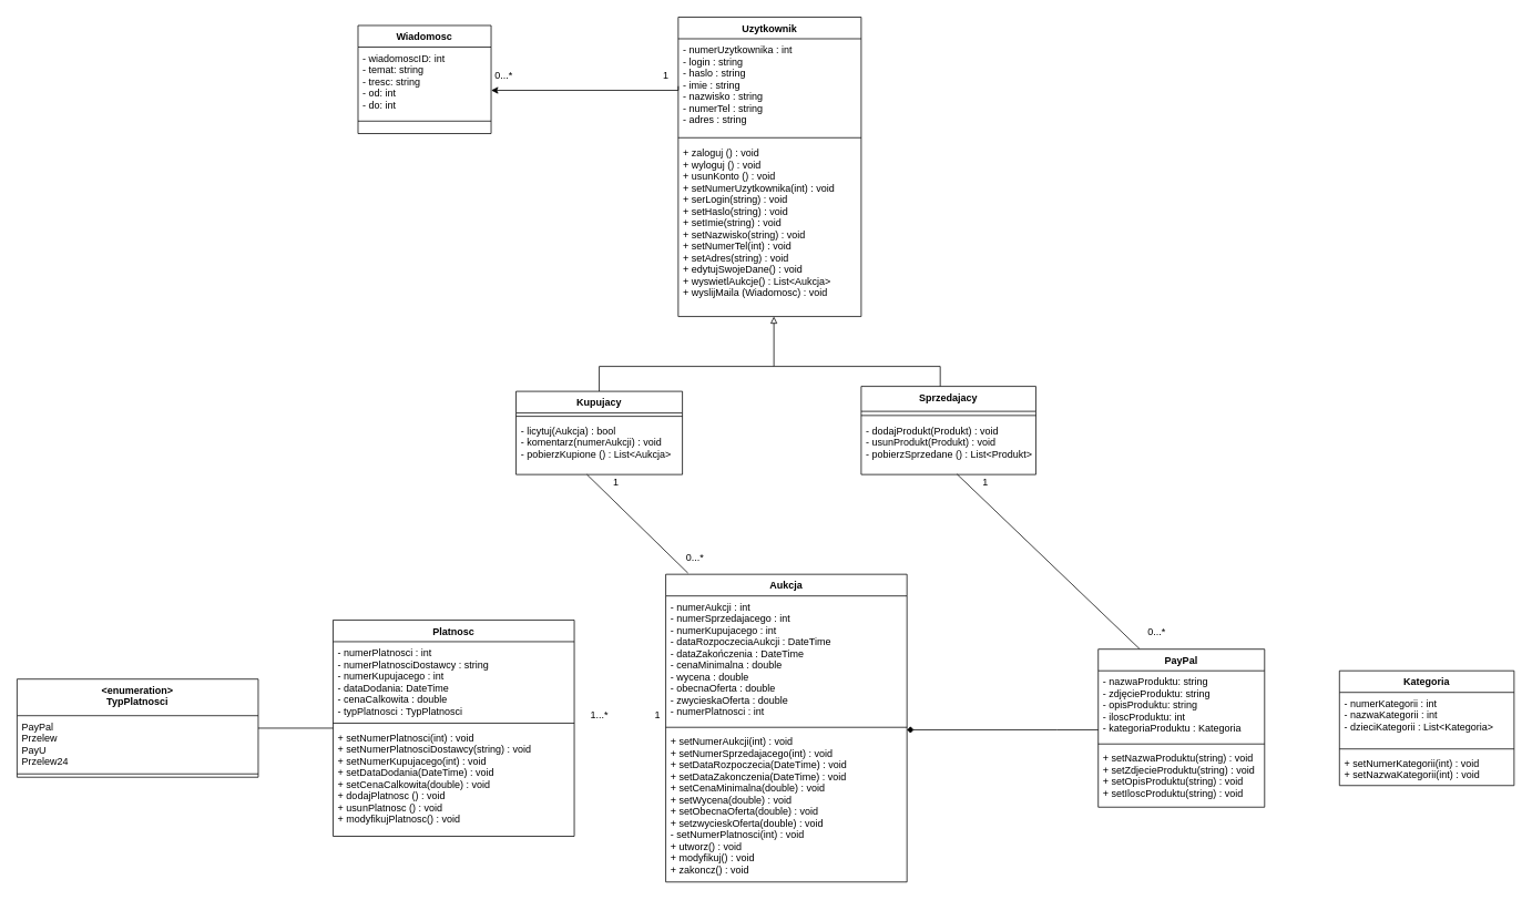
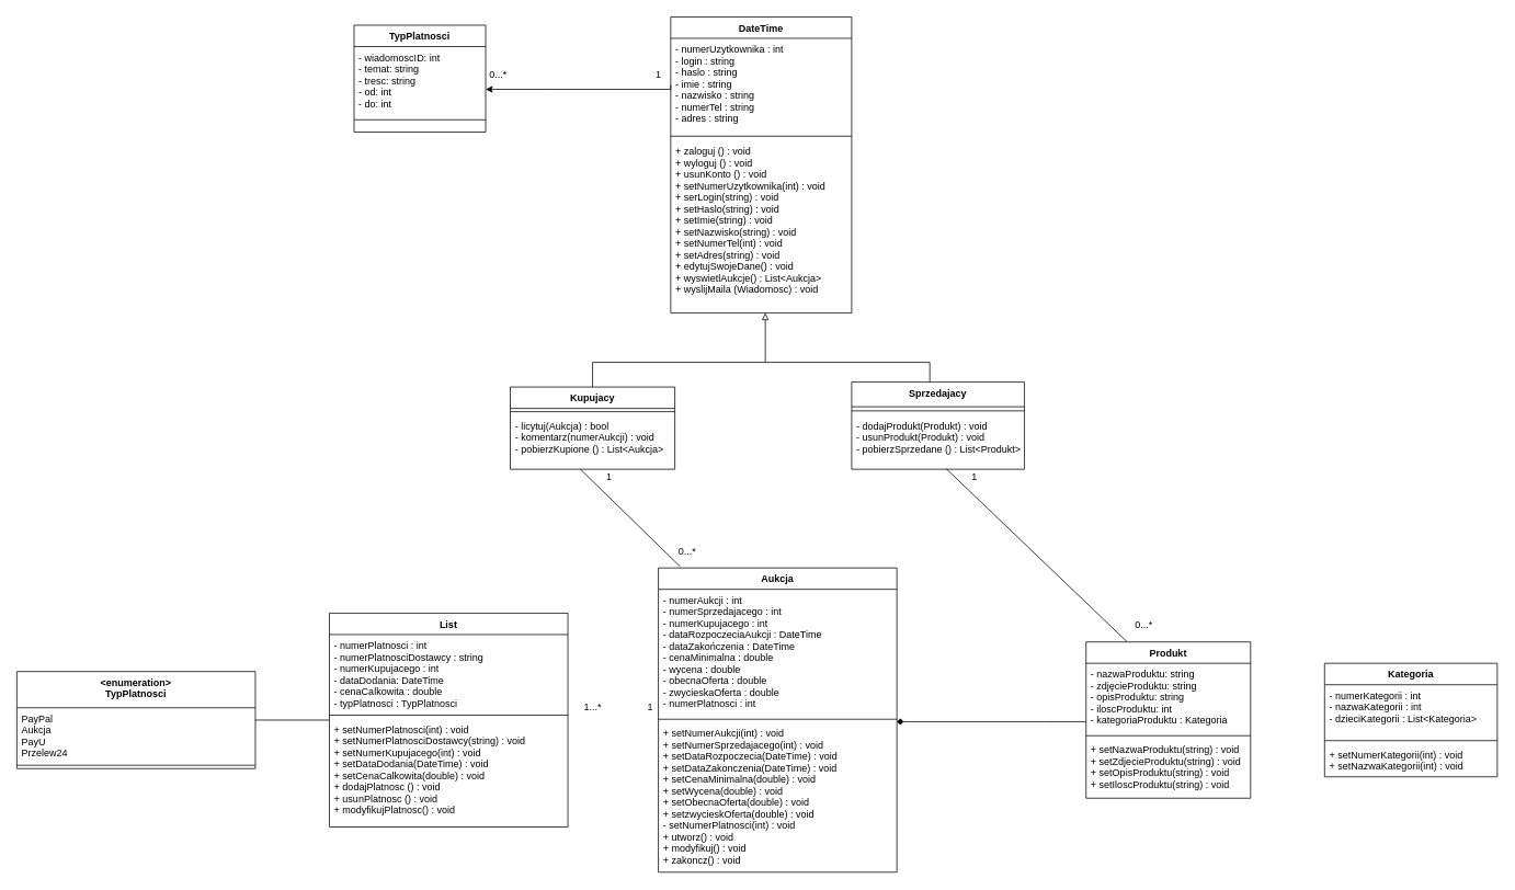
  <mxCell id="0" />
  <mxCell id="1" parent="0" />
  <mxCell id="2" value="" style="edgeStyle=orthogonalEdgeStyle;rounded=0;orthogonalLoop=1;jettySize=auto;html=1;endArrow=none;endFill=0;" parent="1" edge="1"><mxGeometry relative="1" as="geometry"><mxPoint x="930" y="440" as="sourcePoint" /><Array as="points"><mxPoint x="1130" y="440" /></Array><mxPoint x="1130" y="470" as="targetPoint" /></mxGeometry></mxCell>
  <mxCell id="3" value="" style="edgeStyle=orthogonalEdgeStyle;rounded=0;orthogonalLoop=1;jettySize=auto;html=1;endArrow=none;endFill=0;startArrow=block;startFill=0;" parent="1" source="8" edge="1"><mxGeometry relative="1" as="geometry"><mxPoint x="915" y="440" as="sourcePoint" /><Array as="points"><mxPoint x="930" y="440" /><mxPoint x="720" y="440" /></Array><mxPoint x="720" y="470" as="targetPoint" /></mxGeometry></mxCell>
  <mxCell id="4" value="" style="edgeStyle=orthogonalEdgeStyle;rounded=0;orthogonalLoop=1;jettySize=auto;html=1;startArrow=diamond;startFill=1;endArrow=none;endFill=0;" parent="1" edge="1"><mxGeometry relative="1" as="geometry"><Array as="points"><mxPoint x="1270" y="877" /><mxPoint x="1270" y="877" /></Array><mxPoint x="1090" y="877" as="sourcePoint" /><mxPoint x="1320" y="877" as="targetPoint" /></mxGeometry></mxCell>
- <mxCell id="5" value="Uzytkownik" style="swimlane;fontStyle=1;align=center;verticalAlign=top;childLayout=stackLayout;horizontal=1;startSize=26;horizontalStack=0;resizeParent=1;resizeParentMax=0;resizeLast=0;collapsible=1;marginBottom=0;" parent="1" vertex="1"><mxGeometry x="815" y="20" width="220" height="360" as="geometry" /></mxCell>
+ <mxCell id="5" value="DateTime" style="swimlane;fontStyle=1;align=center;verticalAlign=top;childLayout=stackLayout;horizontal=1;startSize=26;horizontalStack=0;resizeParent=1;resizeParentMax=0;resizeLast=0;collapsible=1;marginBottom=0;" parent="1" vertex="1"><mxGeometry x="815" y="20" width="220" height="360" as="geometry" /></mxCell>
  <mxCell id="6" value="- numerUzytkownika : int&#10;- login : string&#10;- haslo : string&#10;- imie : string&#10;- nazwisko : string&#10;- numerTel : string&#10;- adres : string&#10;" style="text;strokeColor=none;fillColor=none;align=left;verticalAlign=top;spacingLeft=4;spacingRight=4;overflow=hidden;rotatable=0;points=[[0,0.5],[1,0.5]];portConstraint=eastwest;" parent="5" vertex="1"><mxGeometry y="26" width="220" height="114" as="geometry" /></mxCell>
  <mxCell id="7" value="" style="line;strokeWidth=1;fillColor=none;align=left;verticalAlign=middle;spacingTop=-1;spacingLeft=3;spacingRight=3;rotatable=0;labelPosition=right;points=[];portConstraint=eastwest;" parent="5" vertex="1"><mxGeometry y="140" width="220" height="10" as="geometry" /></mxCell>
  <mxCell id="8" value="+ zaloguj () : void&#10;+ wyloguj () : void&#10;+ usunKonto () : void&#10;+ setNumerUzytkownika(int) : void&#10;+ serLogin(string) : void&#10;+ setHaslo(string) : void&#10;+ setImie(string) : void&#10;+ setNazwisko(string) : void&#10;+ setNumerTel(int) : void&#10;+ setAdres(string) : void&#10;+ edytujSwojeDane() : void&#10;+ wyswietlAukcje() : List&lt;Aukcja&gt;&#10;+ wyslijMaila (Wiadomosc) : void&#10;&#10;&#10;+ wyslijMaila (class) : void" style="text;strokeColor=none;fillColor=none;align=left;verticalAlign=top;spacingLeft=4;spacingRight=4;overflow=hidden;rotatable=0;points=[[0,0.5],[1,0.5]];portConstraint=eastwest;" parent="5" vertex="1"><mxGeometry y="150" width="220" height="210" as="geometry" /></mxCell>
  <mxCell id="9" style="edgeStyle=none;rounded=0;orthogonalLoop=1;jettySize=auto;html=1;entryX=0.426;entryY=1;entryDx=0;entryDy=0;entryPerimeter=0;endArrow=none;endFill=0;exitX=0.092;exitY=-0.004;exitDx=0;exitDy=0;exitPerimeter=0;" parent="1" source="11" target="48" edge="1"><mxGeometry relative="1" as="geometry"><mxPoint x="706.22" y="576.792" as="targetPoint" /></mxGeometry></mxCell>
  <mxCell id="10" style="edgeStyle=none;rounded=0;orthogonalLoop=1;jettySize=auto;html=1;entryX=0.576;entryY=0.994;entryDx=0;entryDy=0;entryPerimeter=0;endArrow=none;endFill=0;exitX=0.25;exitY=0;exitDx=0;exitDy=0;" parent="1" source="28" edge="1"><mxGeometry relative="1" as="geometry"><mxPoint x="1150.2" y="569.604" as="targetPoint" /></mxGeometry></mxCell>
  <mxCell id="11" value="Aukcja" style="swimlane;fontStyle=1;align=center;verticalAlign=top;childLayout=stackLayout;horizontal=1;startSize=26;horizontalStack=0;resizeParent=1;resizeParentMax=0;resizeLast=0;collapsible=1;marginBottom=0;" parent="1" vertex="1"><mxGeometry x="800" y="690" width="290" height="370" as="geometry" /></mxCell>
  <mxCell id="12" value="- numerAukcji : int&#10;- numerSprzedajacego : int&#10;- numerKupujacego : int&#10;- dataRozpoczeciaAukcji : DateTime&#10;- dataZakończenia : DateTime&#10;- cenaMinimalna : double &#10;- wycena : double&#10;- obecnaOferta : double &#10;- zwycieskaOferta : double&#10;- numerPlatnosci : int&#10;&#10;&#10;" style="text;strokeColor=none;fillColor=none;align=left;verticalAlign=top;spacingLeft=4;spacingRight=4;overflow=hidden;rotatable=0;points=[[0,0.5],[1,0.5]];portConstraint=eastwest;" parent="11" vertex="1"><mxGeometry y="26" width="290" height="154" as="geometry" /></mxCell>
  <mxCell id="13" value="" style="line;strokeWidth=1;fillColor=none;align=left;verticalAlign=middle;spacingTop=-1;spacingLeft=3;spacingRight=3;rotatable=0;labelPosition=right;points=[];portConstraint=eastwest;" parent="11" vertex="1"><mxGeometry y="180" width="290" height="8" as="geometry" /></mxCell>
  <mxCell id="14" value="+ setNumerAukcji(int) : void&#10;+ setNumerSprzedajacego(int) : void&#10;+ setDataRozpoczecia(DateTime) : void&#10;+ setDataZakonczenia(DateTime) : void&#10;+ setCenaMinimalna(double) : void&#10;+ setWycena(double) : void&#10;+ setObecnaOferta(double) : void&#10;+ setzwycieskOferta(double) : void&#10;- setNumerPlatnosci(int) : void&#10;+ utworz() : void&#10;+ modyfikuj() : void&#10;+ zakoncz() : void&#10;&#10;" style="text;strokeColor=none;fillColor=none;align=left;verticalAlign=top;spacingLeft=4;spacingRight=4;overflow=hidden;rotatable=0;points=[[0,0.5],[1,0.5]];portConstraint=eastwest;" parent="11" vertex="1"><mxGeometry y="188" width="290" height="182" as="geometry" /></mxCell>
- <mxCell id="15" value="Wiadomosc" style="swimlane;fontStyle=1;align=center;verticalAlign=top;childLayout=stackLayout;horizontal=1;startSize=26;horizontalStack=0;resizeParent=1;resizeParentMax=0;resizeLast=0;collapsible=1;marginBottom=0;" parent="1" vertex="1"><mxGeometry x="430" y="30" width="160" height="130" as="geometry" /></mxCell>
+ <mxCell id="15" value="TypPlatnosci" style="swimlane;fontStyle=1;align=center;verticalAlign=top;childLayout=stackLayout;horizontal=1;startSize=26;horizontalStack=0;resizeParent=1;resizeParentMax=0;resizeLast=0;collapsible=1;marginBottom=0;" parent="1" vertex="1"><mxGeometry x="430" y="30" width="160" height="130" as="geometry" /></mxCell>
  <mxCell id="16" value="- wiadomoscID: int&#10;- temat: string&#10;- tresc: string&#10;- od: int&#10;- do: int" style="text;strokeColor=none;fillColor=none;align=left;verticalAlign=top;spacingLeft=4;spacingRight=4;overflow=hidden;rotatable=0;points=[[0,0.5],[1,0.5]];portConstraint=eastwest;" parent="15" vertex="1"><mxGeometry y="26" width="160" height="74" as="geometry" /></mxCell>
  <mxCell id="17" value="" style="line;strokeWidth=1;fillColor=none;align=left;verticalAlign=middle;spacingTop=-1;spacingLeft=3;spacingRight=3;rotatable=0;labelPosition=right;points=[];portConstraint=eastwest;" parent="15" vertex="1"><mxGeometry y="100" width="160" height="30" as="geometry" /></mxCell>
  <mxCell id="18" style="edgeStyle=orthogonalEdgeStyle;rounded=0;orthogonalLoop=1;jettySize=auto;html=1;exitX=0;exitY=0.5;exitDx=0;exitDy=0;" parent="1" source="6" target="16" edge="1"><mxGeometry relative="1" as="geometry"><Array as="points"><mxPoint x="670" y="108" /><mxPoint x="670" y="108" /></Array></mxGeometry></mxCell>
  <mxCell id="19" value="1" style="text;html=1;align=center;verticalAlign=middle;resizable=0;points=[];autosize=1;" vertex="1" parent="1"><mxGeometry x="790" y="80" width="20" height="20" as="geometry" /></mxCell>
  <mxCell id="20" value="0...*" style="text;html=1;align=center;verticalAlign=middle;resizable=0;points=[];autosize=1;" vertex="1" parent="1"><mxGeometry x="585" y="80" width="40" height="20" as="geometry" /></mxCell>
  <mxCell id="21" value="" style="edgeStyle=none;rounded=0;orthogonalLoop=1;jettySize=auto;html=1;startArrow=none;startFill=0;endArrow=none;endFill=0;" edge="1" parent="1" source="36" target="40"><mxGeometry relative="1" as="geometry" /></mxCell>
  <mxCell id="22" value="1" style="text;html=1;align=center;verticalAlign=middle;resizable=0;points=[];autosize=1;" vertex="1" parent="1"><mxGeometry x="780" y="850" width="20" height="20" as="geometry" /></mxCell>
  <mxCell id="23" value="1...*" style="text;html=1;align=center;verticalAlign=middle;resizable=0;points=[];autosize=1;" vertex="1" parent="1"><mxGeometry x="700" y="850" width="40" height="20" as="geometry" /></mxCell>
  <mxCell id="24" value="1" style="text;html=1;align=center;verticalAlign=middle;resizable=0;points=[];autosize=1;" vertex="1" parent="1"><mxGeometry x="730" y="570" width="20" height="20" as="geometry" /></mxCell>
  <mxCell id="25" value="1" style="text;html=1;align=center;verticalAlign=middle;resizable=0;points=[];autosize=1;" vertex="1" parent="1"><mxGeometry x="1174" y="570" width="20" height="20" as="geometry" /></mxCell>
  <mxCell id="26" value="0...*" style="text;html=1;align=center;verticalAlign=middle;resizable=0;points=[];autosize=1;" vertex="1" parent="1"><mxGeometry x="815" y="660" width="40" height="20" as="geometry" /></mxCell>
  <mxCell id="27" value="0...*" style="text;html=1;align=center;verticalAlign=middle;resizable=0;points=[];autosize=1;" vertex="1" parent="1"><mxGeometry x="1370" y="750" width="40" height="20" as="geometry" /></mxCell>
- <mxCell id="28" value="PayPal" style="swimlane;fontStyle=1;align=center;verticalAlign=top;childLayout=stackLayout;horizontal=1;startSize=26;horizontalStack=0;resizeParent=1;resizeParentMax=0;resizeLast=0;collapsible=1;marginBottom=0;" parent="1" vertex="1"><mxGeometry x="1320" y="780" width="200" height="190" as="geometry" /></mxCell>
+ <mxCell id="28" value="Produkt" style="swimlane;fontStyle=1;align=center;verticalAlign=top;childLayout=stackLayout;horizontal=1;startSize=26;horizontalStack=0;resizeParent=1;resizeParentMax=0;resizeLast=0;collapsible=1;marginBottom=0;" parent="1" vertex="1"><mxGeometry x="1320" y="780" width="200" height="190" as="geometry" /></mxCell>
  <mxCell id="29" value="- nazwaProduktu: string&#10;- zdjęcieProduktu: string&#10;- opisProduktu: string&#10;- iloscProduktu: int&#10;- kategoriaProduktu : Kategoria&#10;" style="text;strokeColor=none;fillColor=none;align=left;verticalAlign=top;spacingLeft=4;spacingRight=4;overflow=hidden;rotatable=0;points=[[0,0.5],[1,0.5]];portConstraint=eastwest;" parent="28" vertex="1"><mxGeometry y="26" width="200" height="84" as="geometry" /></mxCell>
  <mxCell id="30" value="" style="line;strokeWidth=1;fillColor=none;align=left;verticalAlign=middle;spacingTop=-1;spacingLeft=3;spacingRight=3;rotatable=0;labelPosition=right;points=[];portConstraint=eastwest;" parent="28" vertex="1"><mxGeometry y="110" width="200" height="8" as="geometry" /></mxCell>
  <mxCell id="31" value="+ setNazwaProduktu(string) : void&#10;+ setZdjecieProduktu(string) : void&#10;+ setOpisProduktu(string) : void&#10;+ setIloscProduktu(string) : void" style="text;strokeColor=none;fillColor=none;align=left;verticalAlign=top;spacingLeft=4;spacingRight=4;overflow=hidden;rotatable=0;points=[[0,0.5],[1,0.5]];portConstraint=eastwest;" parent="28" vertex="1"><mxGeometry y="118" width="200" height="72" as="geometry" /></mxCell>
  <mxCell id="32" value="Kategoria" style="swimlane;fontStyle=1;align=center;verticalAlign=top;childLayout=stackLayout;horizontal=1;startSize=26;horizontalStack=0;resizeParent=1;resizeParentMax=0;resizeLast=0;collapsible=1;marginBottom=0;" parent="1" vertex="1"><mxGeometry x="1610" y="806" width="210" height="138" as="geometry" /></mxCell>
  <mxCell id="33" value="- numerKategorii : int&#10;- nazwaKategorii : int&#10;- dzieciKategorii : List&lt;Kategoria&gt;" style="text;strokeColor=none;fillColor=none;align=left;verticalAlign=top;spacingLeft=4;spacingRight=4;overflow=hidden;rotatable=0;points=[[0,0.5],[1,0.5]];portConstraint=eastwest;" parent="32" vertex="1"><mxGeometry y="26" width="210" height="64" as="geometry" /></mxCell>
  <mxCell id="34" value="" style="line;strokeWidth=1;fillColor=none;align=left;verticalAlign=middle;spacingTop=-1;spacingLeft=3;spacingRight=3;rotatable=0;labelPosition=right;points=[];portConstraint=eastwest;" parent="32" vertex="1"><mxGeometry y="90" width="210" height="8" as="geometry" /></mxCell>
  <mxCell id="35" value="+ setNumerKategorii(int) : void&#10;+ setNazwaKategorii(int) : void" style="text;strokeColor=none;fillColor=none;align=left;verticalAlign=top;spacingLeft=4;spacingRight=4;overflow=hidden;rotatable=0;points=[[0,0.5],[1,0.5]];portConstraint=eastwest;" parent="32" vertex="1"><mxGeometry y="98" width="210" height="40" as="geometry" /></mxCell>
- <mxCell id="36" value="Platnosc" style="swimlane;fontStyle=1;align=center;verticalAlign=top;childLayout=stackLayout;horizontal=1;startSize=26;horizontalStack=0;resizeParent=1;resizeParentMax=0;resizeLast=0;collapsible=1;marginBottom=0;" vertex="1" parent="1"><mxGeometry x="400" y="745" width="290" height="260" as="geometry" /></mxCell>
+ <mxCell id="36" value="List" style="swimlane;fontStyle=1;align=center;verticalAlign=top;childLayout=stackLayout;horizontal=1;startSize=26;horizontalStack=0;resizeParent=1;resizeParentMax=0;resizeLast=0;collapsible=1;marginBottom=0;" vertex="1" parent="1"><mxGeometry x="400" y="745" width="290" height="260" as="geometry" /></mxCell>
  <mxCell id="37" value="- numerPlatnosci : int&#10;- numerPlatnosciDostawcy : string&#10;- numerKupujacego : int&#10;- dataDodania: DateTime&#10;- cenaCalkowita : double&#10;- typPlatnosci : TypPlatnosci&#10;&#10;&#10;&#10;" style="text;strokeColor=none;fillColor=none;align=left;verticalAlign=top;spacingLeft=4;spacingRight=4;overflow=hidden;rotatable=0;points=[[0,0.5],[1,0.5]];portConstraint=eastwest;" vertex="1" parent="36"><mxGeometry y="26" width="290" height="94" as="geometry" /></mxCell>
  <mxCell id="38" value="" style="line;strokeWidth=1;fillColor=none;align=left;verticalAlign=middle;spacingTop=-1;spacingLeft=3;spacingRight=3;rotatable=0;labelPosition=right;points=[];portConstraint=eastwest;" vertex="1" parent="36"><mxGeometry y="120" width="290" height="8" as="geometry" /></mxCell>
  <mxCell id="39" value="+ setNumerPlatnosci(int) : void&#10;+ setNumerPlatnosciDostawcy(string) : void&#10;+ setNumerKupujacego(int) : void&#10;+ setDataDodania(DateTime) : void&#10;+ setCenaCalkowita(double) : void&#10;+ dodajPlatnosc () : void&#10;+ usunPlatnosc () : void&#10;+ modyfikujPlatnosc() : void&#10;&#10;" style="text;strokeColor=none;fillColor=none;align=left;verticalAlign=top;spacingLeft=4;spacingRight=4;overflow=hidden;rotatable=0;points=[[0,0.5],[1,0.5]];portConstraint=eastwest;" vertex="1" parent="36"><mxGeometry y="128" width="290" height="132" as="geometry" /></mxCell>
  <mxCell id="40" value="&lt;enumeration&gt;&#10;TypPlatnosci" style="swimlane;fontStyle=1;align=center;verticalAlign=top;childLayout=stackLayout;horizontal=1;startSize=44;horizontalStack=0;resizeParent=1;resizeParentMax=0;resizeLast=0;collapsible=1;marginBottom=0;" vertex="1" parent="1"><mxGeometry x="20" y="816" width="290" height="118" as="geometry" /></mxCell>
- <mxCell id="41" value="PayPal&#10;Przelew&#10;PayU&#10;Przelew24" style="text;strokeColor=none;fillColor=none;align=left;verticalAlign=top;spacingLeft=4;spacingRight=4;overflow=hidden;rotatable=0;points=[[0,0.5],[1,0.5]];portConstraint=eastwest;" vertex="1" parent="40"><mxGeometry y="44" width="290" height="66" as="geometry" /></mxCell>
+ <mxCell id="41" value="PayPal&#10;Aukcja&#10;PayU&#10;Przelew24" style="text;strokeColor=none;fillColor=none;align=left;verticalAlign=top;spacingLeft=4;spacingRight=4;overflow=hidden;rotatable=0;points=[[0,0.5],[1,0.5]];portConstraint=eastwest;" vertex="1" parent="40"><mxGeometry y="44" width="290" height="66" as="geometry" /></mxCell>
  <mxCell id="42" value="" style="line;strokeWidth=1;fillColor=none;align=left;verticalAlign=middle;spacingTop=-1;spacingLeft=3;spacingRight=3;rotatable=0;labelPosition=right;points=[];portConstraint=eastwest;" vertex="1" parent="40"><mxGeometry y="110" width="290" height="8" as="geometry" /></mxCell>
  <mxCell id="43" value="Sprzedajacy" style="swimlane;fontStyle=1;align=center;verticalAlign=top;childLayout=stackLayout;horizontal=1;startSize=30;horizontalStack=0;resizeParent=1;resizeParentMax=0;resizeLast=0;collapsible=1;marginBottom=0;" vertex="1" parent="1"><mxGeometry x="1035" y="464" width="210" height="106" as="geometry" /></mxCell>
  <mxCell id="44" value="" style="line;strokeWidth=1;fillColor=none;align=left;verticalAlign=middle;spacingTop=-1;spacingLeft=3;spacingRight=3;rotatable=0;labelPosition=right;points=[];portConstraint=eastwest;" vertex="1" parent="43"><mxGeometry y="30" width="210" height="10" as="geometry" /></mxCell>
  <mxCell id="45" value="- dodajProdukt(Produkt) : void&#10;- usunProdukt(Produkt) : void&#10;- pobierzSprzedane () : List&lt;Produkt&gt;" style="text;strokeColor=none;fillColor=none;align=left;verticalAlign=top;spacingLeft=4;spacingRight=4;overflow=hidden;rotatable=0;points=[[0,0.5],[1,0.5]];portConstraint=eastwest;" vertex="1" parent="43"><mxGeometry y="40" width="210" height="66" as="geometry" /></mxCell>
  <mxCell id="46" value="Kupujacy" style="swimlane;fontStyle=1;align=center;verticalAlign=top;childLayout=stackLayout;horizontal=1;startSize=26;horizontalStack=0;resizeParent=1;resizeParentMax=0;resizeLast=0;collapsible=1;marginBottom=0;" vertex="1" parent="1"><mxGeometry x="620" y="470" width="200" height="100" as="geometry" /></mxCell>
  <mxCell id="47" value="" style="line;strokeWidth=1;fillColor=none;align=left;verticalAlign=middle;spacingTop=-1;spacingLeft=3;spacingRight=3;rotatable=0;labelPosition=right;points=[];portConstraint=eastwest;" vertex="1" parent="46"><mxGeometry y="26" width="200" height="8" as="geometry" /></mxCell>
  <mxCell id="48" value="- licytuj(Aukcja) : bool&#10;- komentarz(numerAukcji) : void&#10;- pobierzKupione () : List&lt;Aukcja&gt;&#10;&#10;" style="text;strokeColor=none;fillColor=none;align=left;verticalAlign=top;spacingLeft=4;spacingRight=4;overflow=hidden;rotatable=0;points=[[0,0.5],[1,0.5]];portConstraint=eastwest;" vertex="1" parent="46"><mxGeometry y="34" width="200" height="66" as="geometry" /></mxCell>
